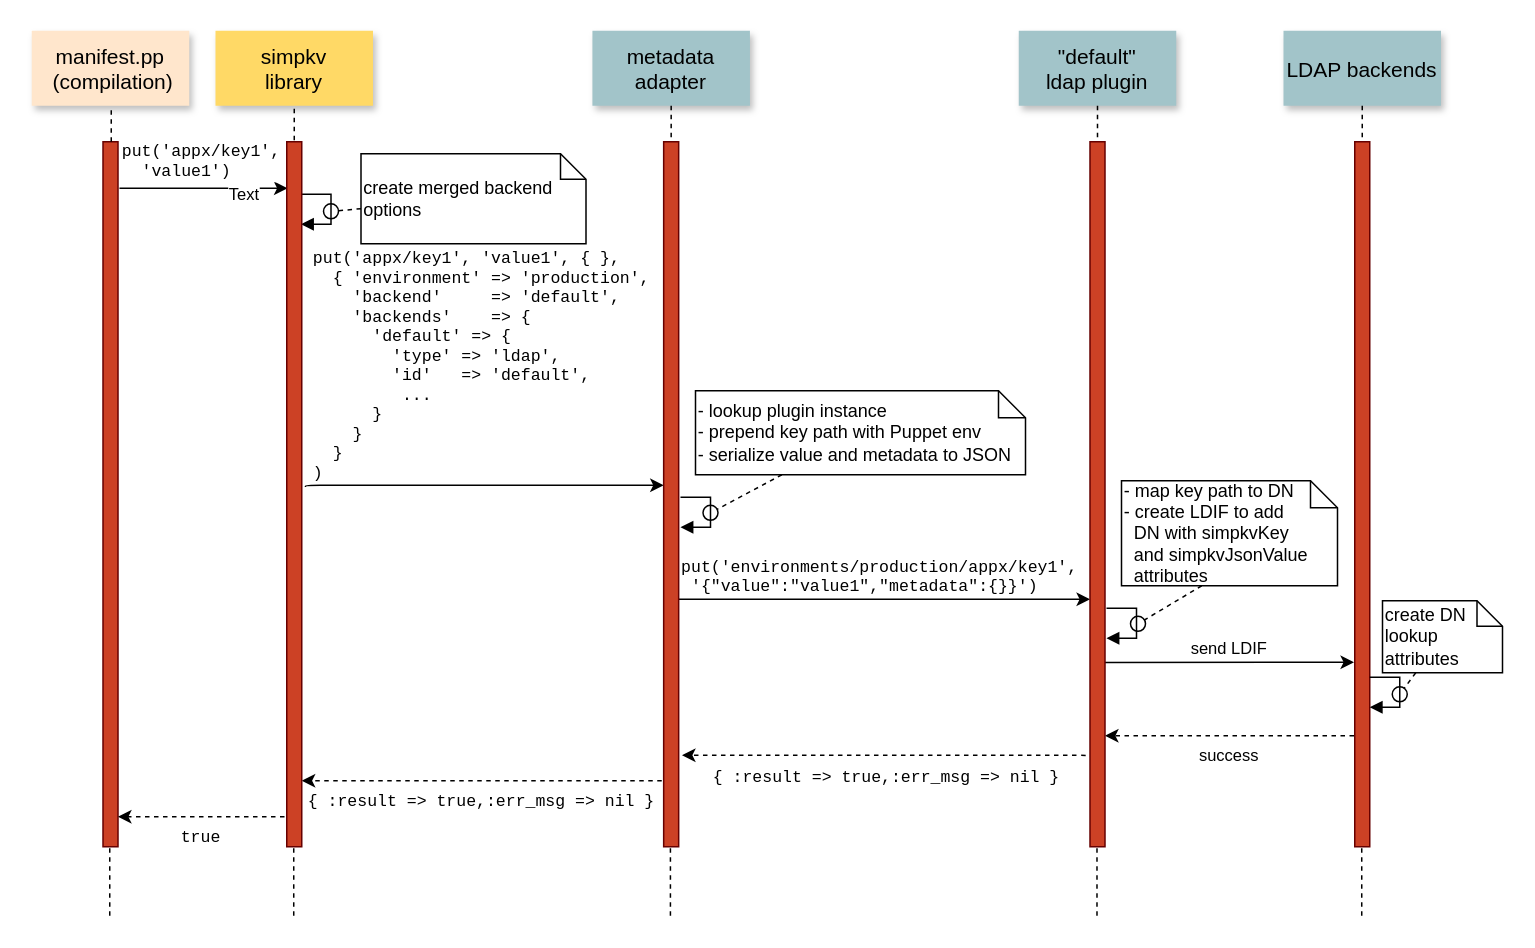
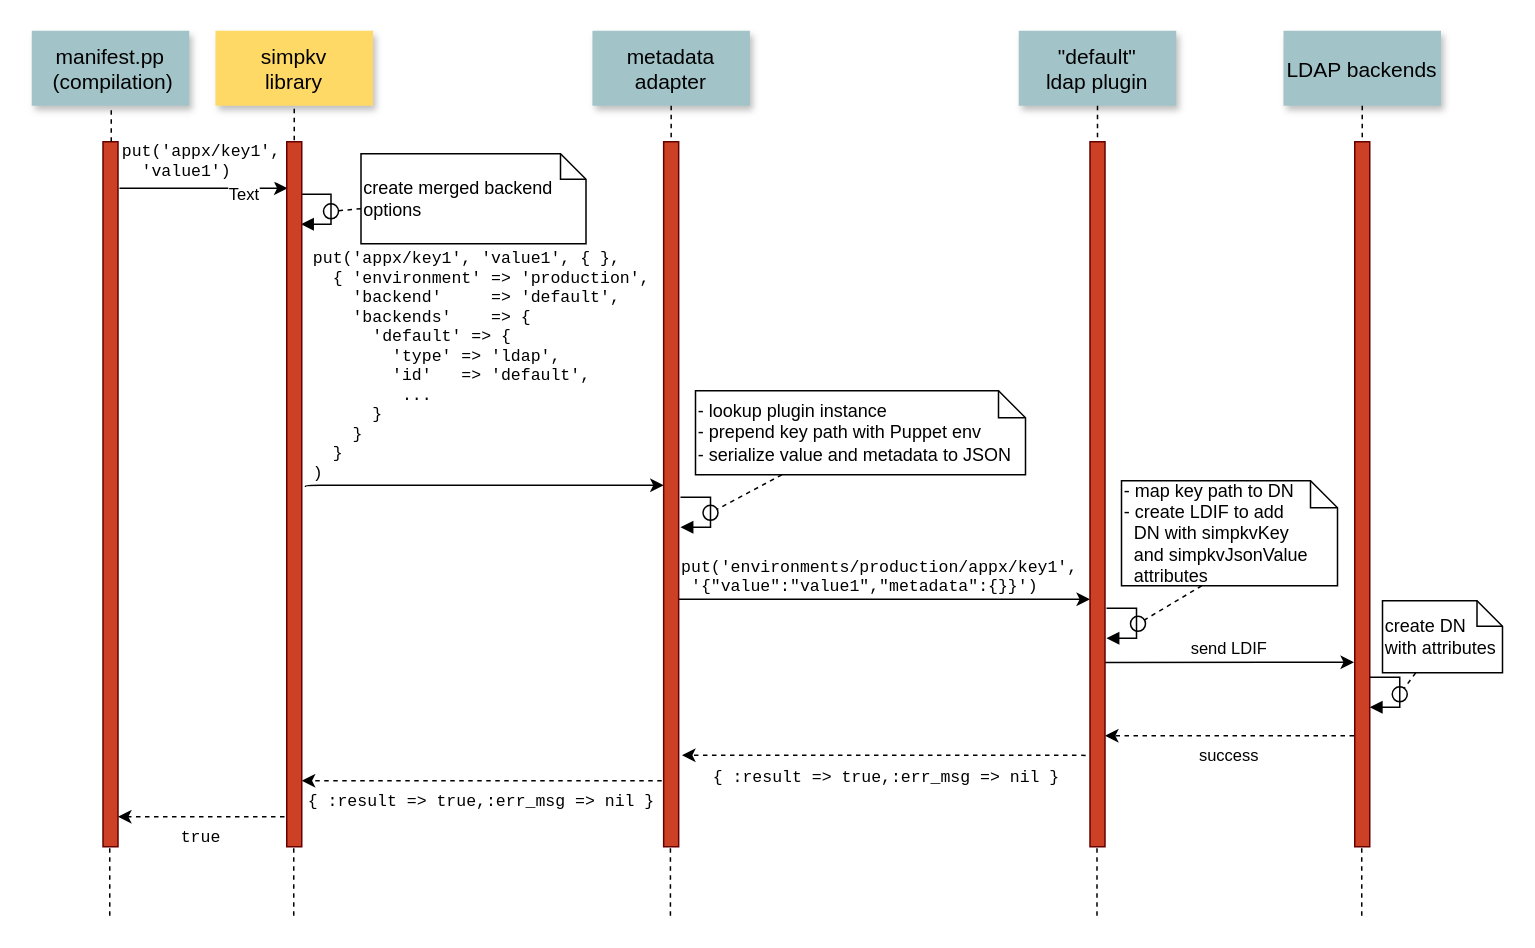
  <mxCell id="0" />
  <mxCell id="1" parent="0" />
  <mxCell id="2" value="" style="fillColor=#CC4125;strokeColor=#660000" parent="1" vertex="1"><mxGeometry x="68" y="94" width="10" height="470" as="geometry" /></mxCell>
- <mxCell id="3" value="manifest.pp&#10; (compilation)" style="shadow=1;fillColor=#ffe6cc;strokeColor=none;fontSize=14;" parent="1" vertex="1"><mxGeometry x="20.5" y="20" width="105" height="50" as="geometry" /></mxCell>
+ <mxCell id="3" value="manifest.pp&#10; (compilation)" style="shadow=1;fillColor=#A2C4C9;strokeColor=none;fontSize=14;" parent="1" vertex="1"><mxGeometry x="20.5" y="20" width="105" height="50" as="geometry" /></mxCell>
  <mxCell id="4" value="simpkv&#10;library" style="shadow=1;fillColor=#ffd966;strokeColor=none;fontSize=14;" parent="1" vertex="1"><mxGeometry x="143" y="20" width="105" height="50" as="geometry" /></mxCell>
  <mxCell id="5" value="" style="edgeStyle=none;endArrow=none;dashed=1" parent="1" edge="1"><mxGeometry x="-13" y="2" width="100" height="100" as="geometry"><mxPoint x="195.5" y="72" as="sourcePoint" /><mxPoint x="195.5" y="96" as="targetPoint" /></mxGeometry></mxCell>
  <mxCell id="6" value="put('appx/key1',&#10;  'value1')" style="edgeStyle=elbowEdgeStyle;elbow=vertical;verticalLabelPosition=top;verticalAlign=bottom;fontFamily=Courier New;align=left;" parent="1" edge="1"><mxGeometry x="1" y="2" width="100" height="100" as="geometry"><mxPoint x="79" y="125" as="sourcePoint" /><mxPoint x="191" y="125" as="targetPoint" /><mxPoint x="-56" y="-3" as="offset" /></mxGeometry></mxCell>
  <mxCell id="7" value="Text" style="edgeLabel;html=1;align=center;verticalAlign=middle;resizable=0;points=[];" vertex="1" connectable="0" parent="6"><mxGeometry relative="1" as="geometry"><mxPoint x="26" y="3" as="offset" /></mxGeometry></mxCell>
  <mxCell id="8" value="metadata&#10;adapter" style="shadow=1;fillColor=#A2C4C9;strokeColor=none;fontSize=14;" parent="1" vertex="1"><mxGeometry x="394.284" y="20" width="105" height="50" as="geometry" /></mxCell>
  <mxCell id="9" value="" style="edgeStyle=none;endArrow=none;dashed=1;" parent="1" source="8" target="44" edge="1"><mxGeometry x="508.043" y="270" width="100" height="100" as="geometry"><mxPoint x="446.543" y="180" as="sourcePoint" /><mxPoint x="446.543" y="200" as="targetPoint" /></mxGeometry></mxCell>
  <mxCell id="10" value="&quot;default&quot;&#10;ldap plugin" style="shadow=1;fillColor=#A2C4C9;strokeColor=none;fontSize=14;" parent="1" vertex="1"><mxGeometry x="678.5" y="20" width="105" height="50" as="geometry" /></mxCell>
  <mxCell id="11" value="" style="edgeStyle=none;endArrow=none;dashed=1" parent="1" source="10" target="45" edge="1"><mxGeometry x="809.488" y="175.0" width="100" height="100" as="geometry"><mxPoint x="730.653" y="70" as="sourcePoint" /><mxPoint x="730.653" y="220" as="targetPoint" /></mxGeometry></mxCell>
  <mxCell id="12" value="LDAP backends" style="shadow=1;fillColor=#A2C4C9;strokeColor=none;fontSize=14;" parent="1" vertex="1"><mxGeometry x="855" y="20" width="105" height="50" as="geometry" /></mxCell>
  <mxCell id="13" value="" style="edgeStyle=none;endArrow=none;dashed=1" parent="1" source="12" target="14" edge="1"><mxGeometry x="971.335" y="165" width="100" height="100" as="geometry"><mxPoint x="907.259" y="70" as="sourcePoint" /><mxPoint x="907.576" y="125" as="targetPoint" /></mxGeometry></mxCell>
  <mxCell id="14" value="" style="fillColor=#CC4125;strokeColor=#660000" parent="1" vertex="1"><mxGeometry x="902.5" y="94" width="10" height="470" as="geometry" /></mxCell>
  <mxCell id="15" value="put('environments/production/appx/key1',&#10; '{&quot;value&quot;:&quot;value1&quot;,&quot;metadata&quot;:{}}')" style="elbow=vertical;verticalLabelPosition=top;verticalAlign=bottom;fontFamily=Courier New;align=left;labelBackgroundColor=none;" parent="1" edge="1"><mxGeometry width="100" height="100" as="geometry"><mxPoint x="451.78" y="399" as="sourcePoint" /><mxPoint x="726" y="399" as="targetPoint" /><mxPoint x="-137" as="offset" /></mxGeometry></mxCell>
  <mxCell id="16" value="{ :result =&gt; true,:err_msg =&gt; nil }" style="elbow=vertical;dashed=1;verticalLabelPosition=bottom;verticalAlign=top;fontFamily=Courier New;" parent="1" edge="1"><mxGeometry x="358.5" y="492" width="100" height="100" as="geometry"><mxPoint x="440.5" y="520" as="sourcePoint" /><mxPoint x="200.5" y="520" as="targetPoint" /></mxGeometry></mxCell>
  <mxCell id="17" value="send LDIF" style="edgeStyle=elbowEdgeStyle;elbow=vertical;verticalLabelPosition=top;verticalAlign=bottom;" parent="1" edge="1"><mxGeometry x="745" y="451.736" width="100" height="100" as="geometry"><mxPoint x="736" y="441.13" as="sourcePoint" /><mxPoint x="902" y="441" as="targetPoint" /><Array as="points" /></mxGeometry></mxCell>
  <mxCell id="18" value="success" style="edgeStyle=elbowEdgeStyle;elbow=vertical;dashed=1;verticalLabelPosition=bottom;verticalAlign=top" parent="1" edge="1"><mxGeometry x="755" y="510.653" width="100" height="100" as="geometry"><mxPoint x="902" y="490" as="sourcePoint" /><mxPoint x="736" y="490.047" as="targetPoint" /><Array as="points" /></mxGeometry></mxCell>
  <mxCell id="19" value="create merged backend options " style="shape=note;align=left;whiteSpace=wrap;fontSize=12;size=17;" parent="1" vertex="1"><mxGeometry x="240" y="102" width="150" height="60" as="geometry" /></mxCell>
  <mxCell id="20" value="" style="edgeStyle=none;endArrow=none;dashed=1" parent="1" source="19" target="22" edge="1"><mxGeometry x="1017" y="185" width="100" height="100" as="geometry"><mxPoint x="245.074" y="145" as="sourcePoint" /><mxPoint x="978" y="145" as="targetPoint" /></mxGeometry></mxCell>
  <mxCell id="21" value="" style="edgeStyle=none;endArrow=none;dashed=1;entryX=0.25;entryY=1;entryDx=0;entryDy=0;" parent="1" edge="1"><mxGeometry x="365.731" y="488.697" width="100" height="100" as="geometry"><mxPoint x="195.16" y="610" as="sourcePoint" /><mxPoint x="195.16" y="562" as="targetPoint" /></mxGeometry></mxCell>
  <mxCell id="22" value="" style="ellipse;fillColor=none" parent="1" vertex="1"><mxGeometry x="215" y="135.394" width="10.0" height="10" as="geometry" /></mxCell>
  <mxCell id="23" value="" style="edgeStyle=orthogonalEdgeStyle;html=1;align=left;spacingLeft=2;endArrow=block;rounded=0;entryX=1;entryY=0;" parent="1" edge="1"><mxGeometry x="151.5" y="26" as="geometry"><mxPoint x="200" y="129" as="sourcePoint" /><Array as="points"><mxPoint x="220" y="129" /></Array><mxPoint x="200" y="149" as="targetPoint" /></mxGeometry></mxCell>
  <mxCell id="24" value="- lookup plugin instance&#10;- prepend key path with Puppet env&#10;- serialize value and metadata to JSON" style="shape=note;align=left;whiteSpace=wrap;fontSize=12;size=18;" parent="1" vertex="1"><mxGeometry x="463" y="260" width="220" height="56" as="geometry" /></mxCell>
  <mxCell id="25" value="" style="edgeStyle=none;endArrow=none;dashed=1" parent="1" source="24" target="26" edge="1"><mxGeometry x="1260" y="407" width="100" height="100" as="geometry"><mxPoint x="488.074" y="367" as="sourcePoint" /><mxPoint x="1221" y="367" as="targetPoint" /></mxGeometry></mxCell>
  <mxCell id="26" value="" style="ellipse;fillColor=none" parent="1" vertex="1"><mxGeometry x="468" y="336.394" width="10.0" height="10" as="geometry" /></mxCell>
  <mxCell id="27" value="" style="edgeStyle=orthogonalEdgeStyle;html=1;align=left;spacingLeft=2;endArrow=block;rounded=0;entryX=1;entryY=0;" parent="1" edge="1"><mxGeometry x="146.5" y="60" as="geometry"><mxPoint x="453" y="331" as="sourcePoint" /><Array as="points"><mxPoint x="473" y="331" /></Array><mxPoint x="453" y="351" as="targetPoint" /></mxGeometry></mxCell>
  <mxCell id="28" value="- map key path to DN&#10;- create LDIF to add&#10;  DN with simpkvKey  &#10;  and simpkvJsonValue &#10;  attributes" style="shape=note;align=left;whiteSpace=wrap;fontSize=12;size=18;" parent="1" vertex="1"><mxGeometry x="747" y="320" width="144" height="70" as="geometry" /></mxCell>
  <mxCell id="29" value="" style="ellipse;fillColor=none" parent="1" vertex="1"><mxGeometry x="753" y="410.394" width="10.0" height="10" as="geometry" /></mxCell>
  <mxCell id="30" value="" style="edgeStyle=orthogonalEdgeStyle;html=1;align=left;spacingLeft=2;endArrow=block;rounded=0;entryX=1;entryY=0;" parent="1" edge="1"><mxGeometry x="175.5" y="60" as="geometry"><mxPoint x="737" y="405" as="sourcePoint" /><Array as="points"><mxPoint x="757" y="405" /></Array><mxPoint x="737" y="425" as="targetPoint" /></mxGeometry></mxCell>
  <mxCell id="31" value="" style="edgeStyle=none;endArrow=none;dashed=1" parent="1" edge="1"><mxGeometry x="1547.78" y="481" width="100" height="100" as="geometry"><mxPoint x="800.48" y="390" as="sourcePoint" /><mxPoint x="762" y="413" as="targetPoint" /></mxGeometry></mxCell>
- <mxCell id="32" value="create DN&#10;lookup attributes" style="shape=note;align=left;whiteSpace=wrap;fontSize=12;size=17;" parent="1" vertex="1"><mxGeometry x="921" y="400" width="80" height="48" as="geometry" /></mxCell>
+ <mxCell id="32" value="create DN&#10;with attributes" style="shape=note;align=left;whiteSpace=wrap;fontSize=12;size=17;" parent="1" vertex="1"><mxGeometry x="921" y="400" width="80" height="48" as="geometry" /></mxCell>
  <mxCell id="33" value="" style="edgeStyle=none;endArrow=none;dashed=1" parent="1" source="32" target="34" edge="1"><mxGeometry x="1729.5" y="507" width="100" height="100" as="geometry"><mxPoint x="957.574" y="467" as="sourcePoint" /><mxPoint x="1690.5" y="467" as="targetPoint" /></mxGeometry></mxCell>
  <mxCell id="34" value="" style="ellipse;fillColor=none" parent="1" vertex="1"><mxGeometry x="927.5" y="457.394" width="10.0" height="10" as="geometry" /></mxCell>
  <mxCell id="35" value="" style="edgeStyle=orthogonalEdgeStyle;html=1;align=left;spacingLeft=2;endArrow=block;rounded=0;entryX=1;entryY=0;" parent="1" edge="1"><mxGeometry x="175.5" y="60" as="geometry"><mxPoint x="912.5" y="451" as="sourcePoint" /><Array as="points"><mxPoint x="932.5" y="451" /></Array><mxPoint x="912.5" y="471" as="targetPoint" /></mxGeometry></mxCell>
  <mxCell id="36" value="{ :result =&gt; true,:err_msg =&gt; nil }" style="edgeStyle=elbowEdgeStyle;elbow=vertical;dashed=1;verticalLabelPosition=bottom;verticalAlign=top;fontFamily=Courier New;exitX=0.1;exitY=0.877;exitDx=0;exitDy=0;exitPerimeter=0;" parent="1" edge="1" source="45"><mxGeometry x="612" y="475" width="100" height="100" as="geometry"><mxPoint x="721" y="503" as="sourcePoint" /><mxPoint x="454" y="503" as="targetPoint" /><Array as="points"><mxPoint x="516" y="503" /></Array></mxGeometry></mxCell>
  <mxCell id="37" value="true" style="elbow=vertical;dashed=1;verticalLabelPosition=bottom;verticalAlign=top;fontFamily=Courier New;exitX=0.15;exitY=0.957;exitDx=0;exitDy=0;exitPerimeter=0;" parent="1" edge="1"><mxGeometry x="37.5" y="560.653" width="100" height="100" as="geometry"><mxPoint x="189" y="544" as="sourcePoint" /><mxPoint x="78" y="544" as="targetPoint" /></mxGeometry></mxCell>
  <mxCell id="38" value="" style="edgeStyle=none;endArrow=none;dashed=1;entryX=0.25;entryY=1;entryDx=0;entryDy=0;" parent="1" edge="1"><mxGeometry x="243.071" y="488.697" width="100" height="100" as="geometry"><mxPoint x="72.5" y="610" as="sourcePoint" /><mxPoint x="72.5" y="562" as="targetPoint" /></mxGeometry></mxCell>
  <mxCell id="39" value="" style="edgeStyle=none;endArrow=none;dashed=1;entryX=0.25;entryY=1;entryDx=0;entryDy=0;" parent="1" edge="1"><mxGeometry x="616.851" y="488.697" width="100" height="100" as="geometry"><mxPoint x="446.28" y="610" as="sourcePoint" /><mxPoint x="446.28" y="562" as="targetPoint" /></mxGeometry></mxCell>
  <mxCell id="40" value="" style="edgeStyle=none;endArrow=none;dashed=1;entryX=0.25;entryY=1;entryDx=0;entryDy=0;" parent="1" edge="1"><mxGeometry x="901.231" y="488.697" width="100" height="100" as="geometry"><mxPoint x="730.66" y="610" as="sourcePoint" /><mxPoint x="730.66" y="562" as="targetPoint" /></mxGeometry></mxCell>
  <mxCell id="41" value="" style="edgeStyle=none;endArrow=none;dashed=1;entryX=0.25;entryY=1;entryDx=0;entryDy=0;" parent="1" edge="1"><mxGeometry x="1077.731" y="488.697" width="100" height="100" as="geometry"><mxPoint x="907.16" y="610" as="sourcePoint" /><mxPoint x="907.16" y="562" as="targetPoint" /></mxGeometry></mxCell>
  <mxCell id="42" value="" style="fillColor=#CC4125;strokeColor=#660000" parent="1" vertex="1"><mxGeometry x="190.5" y="94" width="10" height="470" as="geometry" /></mxCell>
  <mxCell id="43" value="put('appx/key1', 'value1', { }, &#10;  { 'environment' =&gt; 'production',&#10;    'backend'     =&gt; 'default',&#10;    'backends'    =&gt; {&#10;      'default' =&gt; {&#10;        'type' =&gt; 'ldap',&#10;        'id'   =&gt; 'default',&#10;         ...&#10;      }&#10;    }&#10;  }&#10;)" style="edgeStyle=elbowEdgeStyle;elbow=vertical;verticalLabelPosition=top;verticalAlign=bottom;align=left;exitX=1.25;exitY=0.475;exitDx=0;exitDy=0;entryX=-0.396;entryY=0.436;entryDx=0;entryDy=0;entryPerimeter=0;fontFamily=Courier New;exitPerimeter=0;labelBackgroundColor=none;" edge="1" parent="1"><mxGeometry x="-18" y="-37" width="100" height="100" as="geometry"><mxPoint x="203" y="324.215" as="sourcePoint" /><mxPoint x="441.78" y="322.5" as="targetPoint" /><Array as="points" /><mxPoint x="-116" as="offset" /></mxGeometry></mxCell>
  <mxCell id="44" value="" style="fillColor=#CC4125;strokeColor=#660000" parent="1" vertex="1"><mxGeometry x="441.78" y="94" width="10" height="470" as="geometry" /></mxCell>
  <mxCell id="45" value="" style="fillColor=#CC4125;strokeColor=#660000" parent="1" vertex="1"><mxGeometry x="726" y="94" width="10" height="470" as="geometry" /></mxCell>
  <mxCell id="46" value="" style="edgeStyle=none;endArrow=none;dashed=1" edge="1" parent="1"><mxGeometry x="-135" y="3" width="100" height="100" as="geometry"><mxPoint x="73.5" y="73" as="sourcePoint" /><mxPoint x="73.5" y="97" as="targetPoint" /></mxGeometry></mxCell>
